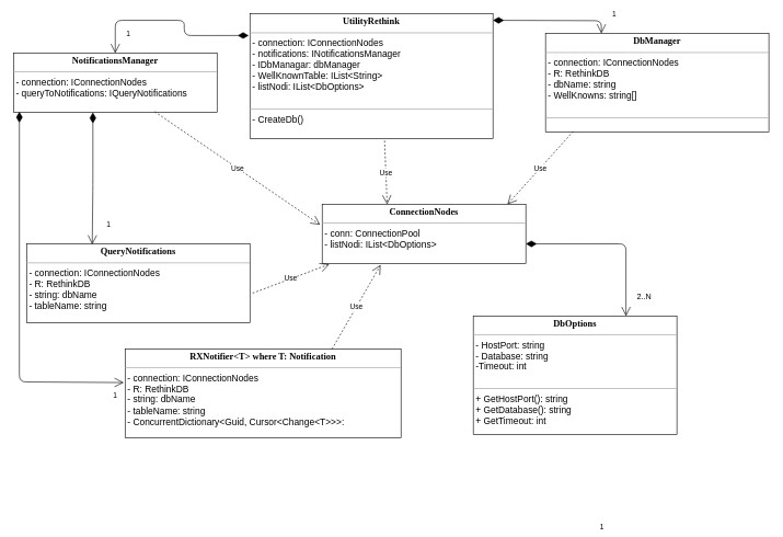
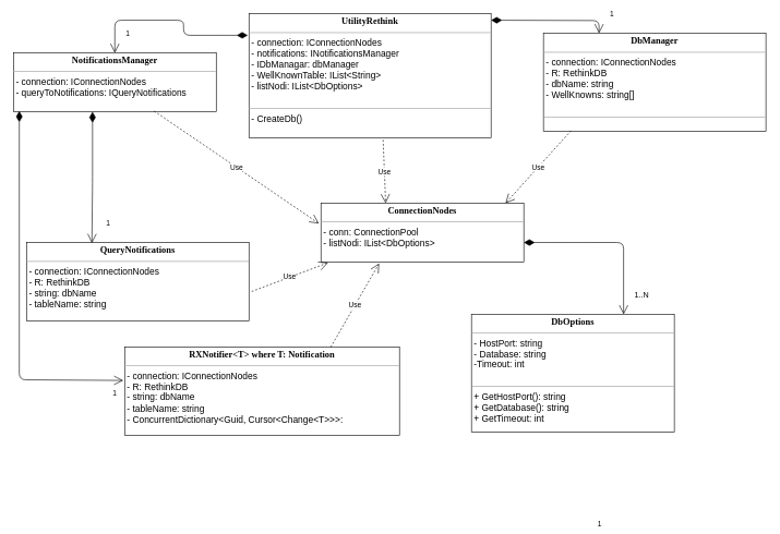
  <mxCell id="0" />
  <mxCell id="1" parent="0" />
  <mxCell id="2" style="edgeStyle=orthogonalEdgeStyle;rounded=0;html=1;dashed=1;labelBackgroundColor=none;startFill=0;endArrow=open;endFill=0;endSize=10;fontFamily=Verdana;fontSize=10;" parent="1" edge="1"><mxGeometry relative="1" as="geometry"><Array as="points" /><mxPoint x="410" y="794" as="sourcePoint" /></mxGeometry></mxCell>
  <mxCell id="3" style="edgeStyle=orthogonalEdgeStyle;rounded=0;html=1;dashed=1;labelBackgroundColor=none;startFill=0;endArrow=open;endFill=0;endSize=10;fontFamily=Verdana;fontSize=10;" parent="1" edge="1"><mxGeometry relative="1" as="geometry"><Array as="points" /><mxPoint x="320" y="280" as="sourcePoint" /></mxGeometry></mxCell>
  <mxCell id="4" style="edgeStyle=orthogonalEdgeStyle;rounded=0;html=1;dashed=1;labelBackgroundColor=none;startFill=0;endArrow=open;endFill=0;endSize=10;fontFamily=Verdana;fontSize=10;" parent="1" edge="1"><mxGeometry relative="1" as="geometry"><Array as="points"><mxPoint x="50" y="320" /><mxPoint x="50" y="280" /></Array><mxPoint x="130" y="280" as="targetPoint" /></mxGeometry></mxCell>
  <mxCell id="5" value="&lt;p style=&quot;margin: 4px 0px 0px ; text-align: center&quot;&gt;&lt;font face=&quot;verdana&quot;&gt;&lt;span style=&quot;font-size: 14px&quot;&gt;&lt;b&gt;NotificationsManager&lt;/b&gt;&lt;/span&gt;&lt;/font&gt;&lt;br&gt;&lt;/p&gt;&lt;hr size=&quot;1&quot; style=&quot;font-size: 14px&quot;&gt;&lt;p style=&quot;margin: 0px 0px 0px 4px ; font-size: 14px&quot;&gt;&lt;span&gt;&lt;font style=&quot;font-size: 14px&quot;&gt;- connection: IConnectionNodes&lt;/font&gt;&lt;/span&gt;&lt;/p&gt;&lt;p style=&quot;margin: 0px 0px 0px 4px ; font-size: 14px&quot;&gt;&lt;span&gt;&lt;font style=&quot;font-size: 14px&quot;&gt;- queryToNotifications: IQueryNotifications&lt;/font&gt;&lt;/span&gt;&lt;/p&gt;&lt;font style=&quot;font-size: 14px&quot;&gt;&lt;span&gt;&amp;nbsp;&lt;/span&gt;&lt;br&gt;&lt;/font&gt;&lt;hr size=&quot;1&quot; style=&quot;font-size: 14px&quot;&gt;&lt;p style=&quot;margin: 0px 0px 0px 4px ; font-size: 14px&quot;&gt;&lt;br&gt;&lt;/p&gt;" style="verticalAlign=top;align=left;overflow=fill;fontSize=12;fontFamily=Helvetica;html=1;rounded=0;shadow=0;comic=0;labelBackgroundColor=none;strokeWidth=1" parent="1" vertex="1"><mxGeometry x="20" y="80" width="310" height="90" as="geometry" /></mxCell>
  <mxCell id="6" value="&lt;p style=&quot;margin: 4px 0px 0px ; text-align: center ; font-size: 14px&quot;&gt;&lt;font style=&quot;font-size: 14px&quot;&gt;&lt;b style=&quot;font-family: &amp;#34;verdana&amp;#34;&quot;&gt;UtilityRethink&lt;/b&gt;&lt;br&gt;&lt;/font&gt;&lt;/p&gt;&lt;hr size=&quot;1&quot; style=&quot;font-size: 14px&quot;&gt;&lt;p style=&quot;margin: 0px 0px 0px 4px ; font-size: 14px&quot;&gt;&lt;span&gt;&lt;font style=&quot;font-size: 14px&quot;&gt;- connection: IConnectionNodes&lt;/font&gt;&lt;/span&gt;&lt;/p&gt;&lt;p style=&quot;margin: 0px 0px 0px 4px ; font-size: 14px&quot;&gt;&lt;span&gt;&lt;font style=&quot;font-size: 14px&quot;&gt;- notifications: INotificationsManager&lt;/font&gt;&lt;/span&gt;&lt;/p&gt;&lt;p style=&quot;margin: 0px 0px 0px 4px ; font-size: 14px&quot;&gt;&lt;span&gt;&lt;font style=&quot;font-size: 14px&quot;&gt;- IDbManagar: dbManager&lt;/font&gt;&lt;/span&gt;&lt;/p&gt;&lt;p style=&quot;margin: 0px 0px 0px 4px ; font-size: 14px&quot;&gt;&lt;font style=&quot;font-size: 14px&quot;&gt;&lt;span&gt;- WellKnownTable: IList&amp;lt;String&amp;gt;&lt;/span&gt;&lt;br&gt;&lt;/font&gt;&lt;/p&gt;&lt;font style=&quot;font-size: 14px&quot;&gt;&lt;span&gt;&amp;nbsp;- listNodi: IList&amp;lt;DbOptions&amp;gt;&amp;nbsp;&lt;br&gt;&lt;/span&gt;&lt;br&gt;&lt;/font&gt;&lt;hr size=&quot;1&quot; style=&quot;font-size: 14px&quot;&gt;&lt;p style=&quot;margin: 0px 0px 0px 4px ; font-size: 14px&quot;&gt;&lt;font style=&quot;font-size: 14px&quot;&gt;- CreateDb()&lt;/font&gt;&lt;br&gt;&lt;/p&gt;" style="verticalAlign=top;align=left;overflow=fill;fontSize=12;fontFamily=Helvetica;html=1;rounded=0;shadow=0;comic=0;labelBackgroundColor=none;strokeWidth=1" parent="1" vertex="1"><mxGeometry x="380" y="20" width="370" height="190" as="geometry" /></mxCell>
  <mxCell id="7" value="&lt;p style=&quot;margin: 4px 0px 0px ; text-align: center ; font-size: 14px&quot;&gt;&lt;font style=&quot;font-size: 14px&quot; face=&quot;verdana&quot;&gt;&lt;b&gt;DbManager&lt;/b&gt;&lt;/font&gt;&lt;/p&gt;&lt;hr size=&quot;1&quot; style=&quot;font-size: 14px&quot;&gt;&lt;p style=&quot;margin: 0px 0px 0px 4px ; font-size: 14px&quot;&gt;&lt;span&gt;&lt;font style=&quot;font-size: 14px&quot;&gt;- connection: IConnectionNodes&lt;/font&gt;&lt;/span&gt;&lt;/p&gt;&lt;p style=&quot;margin: 0px 0px 0px 4px ; font-size: 14px&quot;&gt;&lt;span&gt;&lt;font style=&quot;font-size: 14px&quot;&gt;- R: RethinkDB&lt;/font&gt;&lt;/span&gt;&lt;/p&gt;&lt;p style=&quot;margin: 0px 0px 0px 4px ; font-size: 14px&quot;&gt;&lt;span&gt;&lt;font style=&quot;font-size: 14px&quot;&gt;- dbName: string&lt;/font&gt;&lt;/span&gt;&lt;/p&gt;&lt;p style=&quot;margin: 0px 0px 0px 4px ; font-size: 14px&quot;&gt;&lt;font style=&quot;font-size: 14px&quot;&gt;&lt;span&gt;- WellKnowns: string[]&lt;/span&gt;&lt;/font&gt;&lt;/p&gt;&lt;font style=&quot;font-size: 14px&quot;&gt;&lt;span&gt;&amp;nbsp;&lt;/span&gt;&lt;br&gt;&lt;/font&gt;&lt;hr size=&quot;1&quot; style=&quot;font-size: 14px&quot;&gt;&lt;p style=&quot;margin: 0px 0px 0px 4px ; font-size: 14px&quot;&gt;&lt;br&gt;&lt;/p&gt;" style="verticalAlign=top;align=left;overflow=fill;fontSize=12;fontFamily=Helvetica;html=1;rounded=0;shadow=0;comic=0;labelBackgroundColor=none;strokeWidth=1" parent="1" vertex="1"><mxGeometry x="830" y="50" width="340" height="150" as="geometry" /></mxCell>
  <mxCell id="8" value="&lt;p style=&quot;margin: 4px 0px 0px ; text-align: center ; font-size: 14px&quot;&gt;&lt;font face=&quot;verdana&quot;&gt;&lt;b&gt;QueryNotifications&lt;/b&gt;&lt;/font&gt;&lt;/p&gt;&lt;hr size=&quot;1&quot; style=&quot;font-size: 14px&quot;&gt;&lt;p style=&quot;margin: 0px 0px 0px 4px ; font-size: 14px&quot;&gt;&lt;span&gt;&lt;font style=&quot;font-size: 14px&quot;&gt;- connection: IConnectionNodes&lt;/font&gt;&lt;/span&gt;&lt;/p&gt;&lt;p style=&quot;margin: 0px 0px 0px 4px ; font-size: 14px&quot;&gt;&lt;span&gt;&lt;font style=&quot;font-size: 14px&quot;&gt;- R: RethinkDB&lt;/font&gt;&lt;/span&gt;&lt;/p&gt;&lt;p style=&quot;margin: 0px 0px 0px 4px ; font-size: 14px&quot;&gt;&lt;span&gt;&lt;font style=&quot;font-size: 14px&quot;&gt;- string: dbName&lt;/font&gt;&lt;/span&gt;&lt;/p&gt;&lt;p style=&quot;margin: 0px 0px 0px 4px ; font-size: 14px&quot;&gt;&lt;font style=&quot;font-size: 14px&quot;&gt;&lt;span&gt;- tableName: string&lt;/span&gt;&lt;/font&gt;&lt;/p&gt;&lt;font style=&quot;font-size: 14px&quot;&gt;&lt;span&gt;&amp;nbsp;&lt;/span&gt;&lt;br&gt;&lt;/font&gt;&lt;hr size=&quot;1&quot; style=&quot;font-size: 14px&quot;&gt;&lt;p style=&quot;margin: 0px 0px 0px 4px ; font-size: 14px&quot;&gt;&lt;br&gt;&lt;/p&gt;" style="verticalAlign=top;align=left;overflow=fill;fontSize=12;fontFamily=Helvetica;html=1;rounded=0;shadow=0;comic=0;labelBackgroundColor=none;strokeWidth=1" parent="1" vertex="1"><mxGeometry x="40" y="370" width="340" height="120" as="geometry" /></mxCell>
  <mxCell id="9" value="&lt;p style=&quot;margin: 4px 0px 0px ; text-align: center&quot;&gt;&lt;font face=&quot;verdana&quot;&gt;&lt;span style=&quot;font-size: 14px&quot;&gt;&lt;b&gt;RXNotifier&amp;lt;T&amp;gt; where T: Notification&lt;/b&gt;&lt;/span&gt;&lt;/font&gt;&lt;br&gt;&lt;/p&gt;&lt;hr size=&quot;1&quot; style=&quot;font-size: 14px&quot;&gt;&lt;p style=&quot;margin: 0px 0px 0px 4px ; font-size: 14px&quot;&gt;&lt;span&gt;&lt;font style=&quot;font-size: 14px&quot;&gt;- connection: IConnectionNodes&lt;/font&gt;&lt;/span&gt;&lt;/p&gt;&lt;p style=&quot;margin: 0px 0px 0px 4px ; font-size: 14px&quot;&gt;&lt;span&gt;&lt;font style=&quot;font-size: 14px&quot;&gt;- R: RethinkDB&lt;/font&gt;&lt;/span&gt;&lt;/p&gt;&lt;p style=&quot;margin: 0px 0px 0px 4px ; font-size: 14px&quot;&gt;&lt;span&gt;&lt;font style=&quot;font-size: 14px&quot;&gt;- string: dbName&lt;/font&gt;&lt;/span&gt;&lt;/p&gt;&lt;p style=&quot;margin: 0px 0px 0px 4px ; font-size: 14px&quot;&gt;&lt;font style=&quot;font-size: 14px&quot;&gt;&lt;span&gt;- tableName: string&lt;/span&gt;&lt;/font&gt;&lt;/p&gt;&lt;span style=&quot;font-size: 14px&quot;&gt;&amp;nbsp;- ConcurrentDictionary&amp;lt;Guid, Cursor&amp;lt;Change&amp;lt;T&amp;gt;&amp;gt;&amp;gt;:&amp;nbsp;&lt;/span&gt;&lt;p style=&quot;margin: 0px 0px 0px 4px ; font-size: 14px&quot;&gt;&lt;font style=&quot;font-size: 14px&quot;&gt;&lt;span&gt;&amp;nbsp;&lt;/span&gt;&lt;/font&gt;&lt;/p&gt;&lt;font style=&quot;font-size: 14px&quot;&gt;&lt;br&gt;&lt;/font&gt;&lt;hr size=&quot;1&quot; style=&quot;font-size: 14px&quot;&gt;&lt;p style=&quot;margin: 0px 0px 0px 4px ; font-size: 14px&quot;&gt;&lt;br&gt;&lt;/p&gt;" style="verticalAlign=top;align=left;overflow=fill;fontSize=12;fontFamily=Helvetica;html=1;rounded=0;shadow=0;comic=0;labelBackgroundColor=none;strokeWidth=1" parent="1" vertex="1"><mxGeometry x="190" y="530" width="420" height="135" as="geometry" /></mxCell>
  <mxCell id="10" value="&lt;p style=&quot;margin: 4px 0px 0px ; text-align: center&quot;&gt;&lt;font face=&quot;verdana&quot;&gt;&lt;span style=&quot;font-size: 14px&quot;&gt;&lt;b&gt;ConnectionNodes&lt;/b&gt;&lt;/span&gt;&lt;/font&gt;&lt;/p&gt;&lt;hr size=&quot;1&quot; style=&quot;font-size: 14px&quot;&gt;&lt;p style=&quot;margin: 0px 0px 0px 4px ; font-size: 14px&quot;&gt;&lt;span&gt;&lt;font style=&quot;font-size: 14px&quot;&gt;- conn: ConnectionPool&lt;/font&gt;&lt;/span&gt;&lt;/p&gt;&lt;p style=&quot;margin: 0px 0px 0px 4px ; font-size: 14px&quot;&gt;&lt;span&gt;&lt;font style=&quot;font-size: 14px&quot;&gt;- listNodi: IList&amp;lt;DbOptions&amp;gt;&lt;/font&gt;&lt;/span&gt;&lt;/p&gt;&lt;font style=&quot;font-size: 14px&quot;&gt;&lt;span&gt;&amp;nbsp;&lt;/span&gt;&lt;br&gt;&lt;/font&gt;&lt;hr size=&quot;1&quot; style=&quot;font-size: 14px&quot;&gt;&lt;p style=&quot;margin: 0px 0px 0px 4px ; font-size: 14px&quot;&gt;&lt;br&gt;&lt;/p&gt;" style="verticalAlign=top;align=left;overflow=fill;fontSize=12;fontFamily=Helvetica;html=1;rounded=0;shadow=0;comic=0;labelBackgroundColor=none;strokeWidth=1" parent="1" vertex="1"><mxGeometry x="490" y="310" width="310" height="90" as="geometry" /></mxCell>
  <mxCell id="11" value="&lt;p style=&quot;margin: 4px 0px 0px ; text-align: center&quot;&gt;&lt;font face=&quot;verdana&quot;&gt;&lt;span style=&quot;font-size: 14px&quot;&gt;&lt;b&gt;DbOptions&lt;/b&gt;&lt;/span&gt;&lt;/font&gt;&lt;/p&gt;&lt;hr size=&quot;1&quot; style=&quot;font-size: 14px&quot;&gt;&lt;p style=&quot;margin: 0px 0px 0px 4px ; font-size: 14px&quot;&gt;&lt;span&gt;&lt;font style=&quot;font-size: 14px&quot;&gt;- HostPort: string&lt;/font&gt;&lt;/span&gt;&lt;/p&gt;&lt;p style=&quot;margin: 0px 0px 0px 4px ; font-size: 14px&quot;&gt;&lt;span&gt;&lt;font style=&quot;font-size: 14px&quot;&gt;- Database: string&lt;/font&gt;&lt;/span&gt;&lt;/p&gt;&lt;p style=&quot;margin: 0px 0px 0px 4px ; font-size: 14px&quot;&gt;&lt;span&gt;&lt;font style=&quot;font-size: 14px&quot;&gt;-Timeout: int&lt;/font&gt;&lt;/span&gt;&lt;/p&gt;&lt;font style=&quot;font-size: 14px&quot;&gt;&lt;span&gt;&amp;nbsp;&lt;/span&gt;&lt;br&gt;&lt;/font&gt;&lt;hr size=&quot;1&quot; style=&quot;font-size: 14px&quot;&gt;&lt;p style=&quot;margin: 0px 0px 0px 4px ; font-size: 14px&quot;&gt;+ GetHostPort(): string&lt;/p&gt;&lt;p style=&quot;margin: 0px 0px 0px 4px ; font-size: 14px&quot;&gt;+ GetDatabase(): string&lt;/p&gt;&lt;p style=&quot;margin: 0px 0px 0px 4px ; font-size: 14px&quot;&gt;+ GetTimeout: int&lt;/p&gt;" style="verticalAlign=top;align=left;overflow=fill;fontSize=12;fontFamily=Helvetica;html=1;rounded=0;shadow=0;comic=0;labelBackgroundColor=none;strokeWidth=1" parent="1" vertex="1"><mxGeometry x="720" y="480" width="310" height="180" as="geometry" /></mxCell>
  <mxCell id="12" value="1" style="endArrow=open;html=1;endSize=12;startArrow=diamondThin;startSize=14;startFill=1;edgeStyle=orthogonalEdgeStyle;align=left;verticalAlign=bottom;exitX=-0.005;exitY=0.174;exitDx=0;exitDy=0;exitPerimeter=0;entryX=0.5;entryY=0;entryDx=0;entryDy=0;" edge="1" parent="1" source="6" target="5"><mxGeometry x="0.855" y="15" relative="1" as="geometry"><mxPoint x="150" y="20" as="sourcePoint" /><mxPoint x="180" y="30" as="targetPoint" /><Array as="points"><mxPoint x="280" y="53" /><mxPoint x="280" y="30" /><mxPoint x="175" y="30" /></Array><mxPoint as="offset" /></mxGeometry></mxCell>
  <mxCell id="13" value="1" style="endArrow=open;html=1;endSize=12;startArrow=diamondThin;startSize=14;startFill=1;edgeStyle=orthogonalEdgeStyle;align=left;verticalAlign=bottom;entryX=0.25;entryY=0;entryDx=0;entryDy=0;" edge="1" parent="1" target="7"><mxGeometry x="0.784" y="15" relative="1" as="geometry"><mxPoint x="750" y="30" as="sourcePoint" /><mxPoint x="910" y="30" as="targetPoint" /><mxPoint as="offset" /></mxGeometry></mxCell>
  <mxCell id="14" value="1" style="endArrow=open;html=1;endSize=12;startArrow=diamondThin;startSize=14;startFill=1;edgeStyle=orthogonalEdgeStyle;align=left;verticalAlign=bottom;entryX=0.294;entryY=0.008;entryDx=0;entryDy=0;entryPerimeter=0;exitX=0.39;exitY=1;exitDx=0;exitDy=0;exitPerimeter=0;" edge="1" parent="1" source="5" target="8"><mxGeometry x="0.789" y="20" relative="1" as="geometry"><mxPoint x="140" y="230" as="sourcePoint" /><mxPoint x="300" y="230" as="targetPoint" /><Array as="points"><mxPoint x="141" y="280" /></Array><mxPoint as="offset" /></mxGeometry></mxCell>
  <mxCell id="15" value="Use" style="endArrow=open;endSize=12;dashed=1;html=1;entryX=-0.01;entryY=0.344;entryDx=0;entryDy=0;entryPerimeter=0;exitX=0.694;exitY=0.989;exitDx=0;exitDy=0;exitPerimeter=0;" edge="1" parent="1" source="5" target="10"><mxGeometry width="160" relative="1" as="geometry"><mxPoint x="230" y="240" as="sourcePoint" /><mxPoint x="390" y="240" as="targetPoint" /></mxGeometry></mxCell>
  <mxCell id="16" value="Use" style="endArrow=open;endSize=12;dashed=1;html=1;entryX=0.035;entryY=1.011;entryDx=0;entryDy=0;entryPerimeter=0;exitX=1.012;exitY=0.625;exitDx=0;exitDy=0;exitPerimeter=0;" edge="1" parent="1" source="8" target="10"><mxGeometry width="160" relative="1" as="geometry"><mxPoint x="390" y="440" as="sourcePoint" /><mxPoint x="550" y="440" as="targetPoint" /></mxGeometry></mxCell>
  <mxCell id="17" value="1" style="endArrow=open;html=1;endSize=12;startArrow=diamondThin;startSize=14;startFill=1;edgeStyle=orthogonalEdgeStyle;align=left;verticalAlign=bottom;exitX=0.029;exitY=0.989;exitDx=0;exitDy=0;exitPerimeter=0;entryX=-0.005;entryY=0.378;entryDx=0;entryDy=0;entryPerimeter=0;" edge="1" parent="1" source="5" target="9"><mxGeometry x="0.938" y="-29" relative="1" as="geometry"><mxPoint x="30" y="580" as="sourcePoint" /><mxPoint x="175" y="580" as="targetPoint" /><Array as="points"><mxPoint x="29" y="580" /></Array><mxPoint as="offset" /></mxGeometry></mxCell>
  <mxCell id="18" value="Use" style="endArrow=open;endSize=12;dashed=1;html=1;entryX=0.287;entryY=1.022;entryDx=0;entryDy=0;entryPerimeter=0;exitX=0.75;exitY=0;exitDx=0;exitDy=0;" edge="1" parent="1" source="9" target="10"><mxGeometry width="160" relative="1" as="geometry"><mxPoint x="460" y="490" as="sourcePoint" /><mxPoint x="620" y="490" as="targetPoint" /></mxGeometry></mxCell>
  <mxCell id="19" value="Use" style="endArrow=open;endSize=12;dashed=1;html=1;exitX=0.124;exitY=0.993;exitDx=0;exitDy=0;exitPerimeter=0;entryX=0.91;entryY=0;entryDx=0;entryDy=0;entryPerimeter=0;" edge="1" parent="1" source="7" target="10"><mxGeometry width="160" relative="1" as="geometry"><mxPoint x="820" y="250" as="sourcePoint" /><mxPoint x="980" y="250" as="targetPoint" /></mxGeometry></mxCell>
  <mxCell id="20" value="Use" style="endArrow=open;endSize=12;dashed=1;html=1;exitX=0.554;exitY=1.016;exitDx=0;exitDy=0;exitPerimeter=0;entryX=0.319;entryY=0;entryDx=0;entryDy=0;entryPerimeter=0;" edge="1" parent="1" source="6" target="10"><mxGeometry width="160" relative="1" as="geometry"><mxPoint x="580" y="250" as="sourcePoint" /><mxPoint x="740" y="250" as="targetPoint" /></mxGeometry></mxCell>
  <mxCell id="21" value="1" style="endArrow=open;html=1;endSize=12;startArrow=diamondThin;startSize=14;startFill=1;edgeStyle=orthogonalEdgeStyle;align=left;verticalAlign=bottom;exitX=1;exitY=0.667;exitDx=0;exitDy=0;exitPerimeter=0;entryX=0.75;entryY=0;entryDx=0;entryDy=0;" edge="1" parent="1" source="10" target="11"><mxGeometry x="1" y="-333" relative="1" as="geometry"><mxPoint x="810" y="370" as="sourcePoint" /><mxPoint x="970" y="370" as="targetPoint" /><mxPoint x="291" y="330" as="offset" /></mxGeometry></mxCell>
- <mxCell id="22" value="2..N&lt;br&gt;" style="text;html=1;align=center;verticalAlign=middle;resizable=0;points=[];autosize=1;" vertex="1" parent="1"><mxGeometry x="960" y="440" width="40" height="20" as="geometry" /></mxCell>
+ <mxCell id="22" value="1..N&lt;br&gt;" style="text;html=1;align=center;verticalAlign=middle;resizable=0;points=[];autosize=1;" vertex="1" parent="1"><mxGeometry x="960" y="440" width="40" height="20" as="geometry" /></mxCell>
